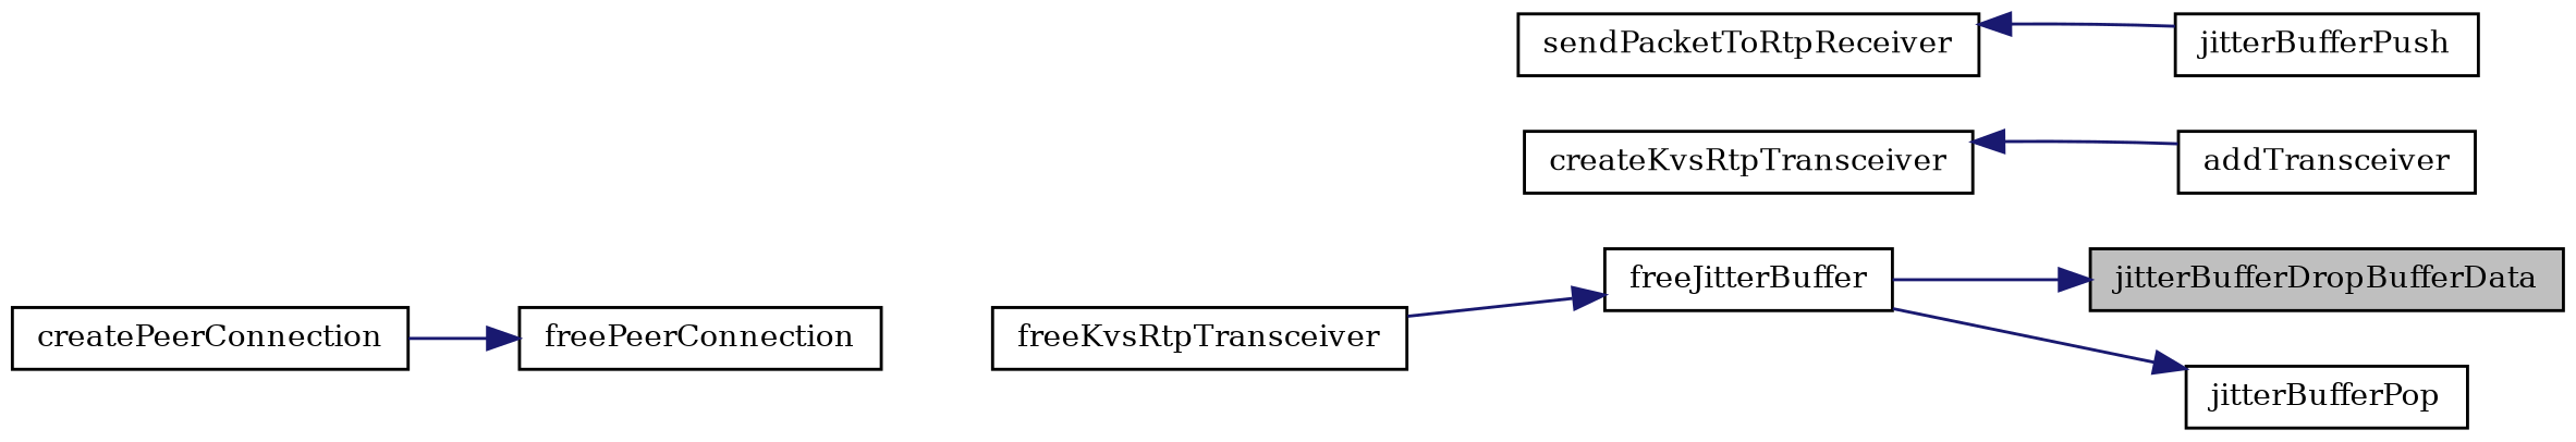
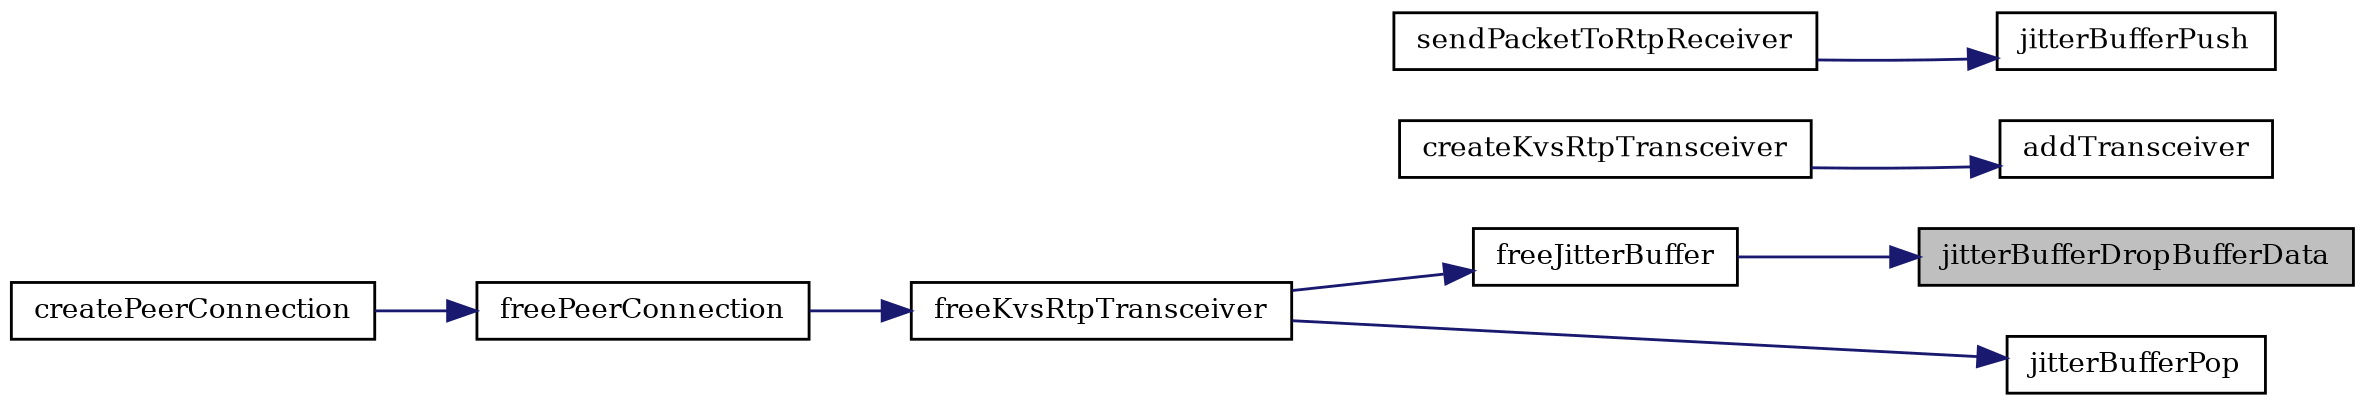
  digraph {
    fontname="DejaVu Serif"
    rankdir=RL
    node [color=black fillcolor=white fontname="DejaVu Serif" fontsize=10 shape=record style=filled]
    edge [color=midnightblue dir=back fontname="DejaVu Serif" fontsize=10 labelfontname=Helvetica labelfontsize=10 style=solid]
    n1 [fillcolor=grey75 fontcolor=black height=0.2 label=jitterBufferDropBufferData width=0.4]
    n2 [height=0.2 label=freeJitterBuffer width=0.4]
    n3 [height=0.2 label=freeKvsRtpTransceiver width=0.4]
    n4 [height=0.2 label=jitterBufferPop width=0.4]
    n5 [height=0.2 label=addTransceiver width=0.4]
    n6 [height=0.2 label=freePeerConnection width=0.4]
    n7 [height=0.2 label=createKvsRtpTransceiver width=0.4]
    n8 [height=0.2 label=createPeerConnection width=0.4]
    n9 [height=0.2 label=jitterBufferPush width=0.4]
    n10 [height=0.2 label=sendPacketToRtpReceiver width=0.4]
    n1 -> n2
    n2 -> n3
-   n4 -> n2
+   n3 -> n6
+   n4 -> n3
    n6 -> n8
-   n7 -> n5
-   n10 -> n9
+   n5 -> n7
+   n9 -> n10
  }
